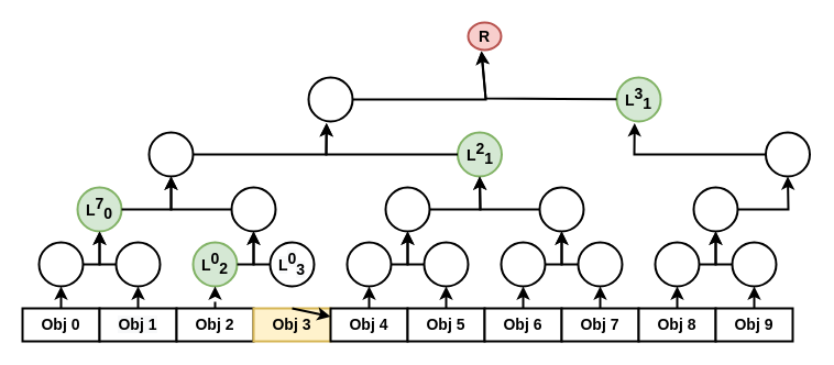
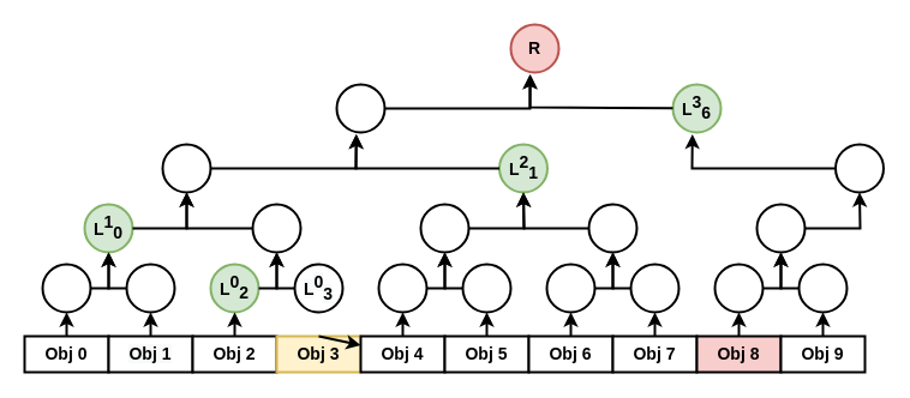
  <mxCell id="0" />
  <mxCell id="1" parent="0" />
  <mxCell id="2" value="Obj 0" style="rounded=0;whiteSpace=wrap;html=1;fontSize=14;fontStyle=1;strokeWidth=2;" vertex="1" parent="1"><mxGeometry x="20" y="280" width="70" height="30" as="geometry" /></mxCell>
  <mxCell id="3" value="&lt;span style=&quot;color: rgb(0, 0, 0); font-family: helvetica; font-size: 14px; font-style: normal; letter-spacing: normal; text-align: center; text-indent: 0px; text-transform: none; word-spacing: 0px; background-color: rgb(248, 249, 250); display: inline; float: none;&quot;&gt;Obj 1&lt;/span&gt;" style="rounded=0;whiteSpace=wrap;html=1;fontSize=14;fontStyle=1;strokeWidth=2;" vertex="1" parent="1"><mxGeometry x="90" y="280" width="70" height="30" as="geometry" /></mxCell>
  <mxCell id="4" value="" style="ellipse;whiteSpace=wrap;html=1;aspect=fixed;fontSize=14;fontStyle=1;strokeWidth=2;" vertex="1" parent="1"><mxGeometry x="35" y="220" width="40" height="40" as="geometry" /></mxCell>
  <mxCell id="5" value="" style="ellipse;whiteSpace=wrap;html=1;aspect=fixed;fontSize=14;fontStyle=1;strokeWidth=2;" vertex="1" parent="1"><mxGeometry x="105" y="220" width="40" height="40" as="geometry" /></mxCell>
- <mxCell id="6" value="&lt;span style=&quot;font-family: helvetica; font-size: 14px;&quot;&gt;L&lt;/span&gt;&lt;sup style=&quot;font-family: helvetica; font-size: 14px;&quot;&gt;7&lt;/sup&gt;&lt;sub style=&quot;font-family: helvetica; font-size: 14px;&quot;&gt;0&lt;/sub&gt;" style="ellipse;whiteSpace=wrap;html=1;aspect=fixed;fillColor=#d5e8d4;strokeColor=#82b366;fontSize=14;fontStyle=1;strokeWidth=2;" vertex="1" parent="1"><mxGeometry x="70" y="170" width="40" height="40" as="geometry" /></mxCell>
+ <mxCell id="6" value="&lt;span style=&quot;font-family: helvetica; font-size: 14px;&quot;&gt;L&lt;/span&gt;&lt;sup style=&quot;font-family: helvetica; font-size: 14px;&quot;&gt;1&lt;/sup&gt;&lt;sub style=&quot;font-family: helvetica; font-size: 14px;&quot;&gt;0&lt;/sub&gt;" style="ellipse;whiteSpace=wrap;html=1;aspect=fixed;fillColor=#d5e8d4;strokeColor=#82b366;fontSize=14;fontStyle=1;strokeWidth=2;" vertex="1" parent="1"><mxGeometry x="70" y="170" width="40" height="40" as="geometry" /></mxCell>
  <mxCell id="7" value="" style="endArrow=classic;html=1;entryX=0.5;entryY=1;entryDx=0;entryDy=0;exitX=0.5;exitY=0;exitDx=0;exitDy=0;fontSize=14;fontStyle=1;strokeWidth=2;" edge="1" parent="1" source="2" target="4"><mxGeometry width="50" height="50" relative="1" as="geometry"><mxPoint x="85" y="280" as="sourcePoint" /><mxPoint x="95" y="250" as="targetPoint" /></mxGeometry></mxCell>
  <mxCell id="8" value="" style="endArrow=classic;html=1;entryX=0.5;entryY=1;entryDx=0;entryDy=0;exitX=0.5;exitY=0;exitDx=0;exitDy=0;fontSize=14;fontStyle=1;strokeWidth=2;" edge="1" parent="1" source="3" target="5"><mxGeometry width="50" height="50" relative="1" as="geometry"><mxPoint x="230" y="280" as="sourcePoint" /><mxPoint x="230.023" y="240" as="targetPoint" /></mxGeometry></mxCell>
  <mxCell id="9" value="" style="endArrow=classic;html=1;entryX=0.5;entryY=1;entryDx=0;entryDy=0;rounded=0;fontSize=14;fontStyle=1;strokeWidth=2;" edge="1" parent="1" source="4" target="6"><mxGeometry width="50" height="50" relative="1" as="geometry"><mxPoint x="20" y="400" as="sourcePoint" /><mxPoint x="70" y="350" as="targetPoint" /><Array as="points"><mxPoint x="90" y="240" /></Array></mxGeometry></mxCell>
  <mxCell id="10" value="" style="endArrow=classic;html=1;rounded=0;exitX=0;exitY=0.5;exitDx=0;exitDy=0;entryX=0.5;entryY=1;entryDx=0;entryDy=0;fontSize=14;fontStyle=1;strokeWidth=2;" edge="1" parent="1" source="5" target="6"><mxGeometry width="50" height="50" relative="1" as="geometry"><mxPoint x="124.998" y="245.309" as="sourcePoint" /><mxPoint x="150" y="150" as="targetPoint" /><Array as="points"><mxPoint x="90" y="240" /></Array></mxGeometry></mxCell>
  <mxCell id="11" value="Obj 2" style="rounded=0;whiteSpace=wrap;html=1;fontSize=14;fontStyle=1;strokeWidth=2;" vertex="1" parent="1"><mxGeometry x="160" y="280" width="70" height="30" as="geometry" /></mxCell>
  <mxCell id="12" value="Obj 3" style="rounded=0;whiteSpace=wrap;html=1;fillColor=#fff2cc;strokeColor=#d6b656;fontSize=14;fontStyle=1;strokeWidth=2;" vertex="1" parent="1"><mxGeometry x="230" y="280" width="70" height="30" as="geometry" /></mxCell>
  <mxCell id="13" value="&lt;span style=&quot;font-family: helvetica; font-size: 14px;&quot;&gt;L&lt;/span&gt;&lt;sup style=&quot;font-family: helvetica; font-size: 14px;&quot;&gt;0&lt;/sup&gt;&lt;sub style=&quot;font-family: helvetica; font-size: 14px;&quot;&gt;2&lt;/sub&gt;" style="ellipse;whiteSpace=wrap;html=1;aspect=fixed;fillColor=#d5e8d4;strokeColor=#82b366;fontSize=14;fontStyle=1;strokeWidth=2;" vertex="1" parent="1"><mxGeometry x="175" y="220" width="40" height="40" as="geometry" /></mxCell>
  <mxCell id="14" value="&lt;span style=&quot;color: rgb(0, 0, 0); font-family: helvetica; font-size: 14px; font-style: normal; letter-spacing: normal; text-align: center; text-indent: 0px; text-transform: none; word-spacing: 0px; background-color: rgb(248, 249, 250); display: inline; float: none;&quot;&gt;L&lt;/span&gt;&lt;sup style=&quot;color: rgb(0, 0, 0); font-family: helvetica; font-style: normal; letter-spacing: normal; text-align: center; text-indent: 0px; text-transform: none; word-spacing: 0px; background-color: rgb(248, 249, 250); font-size: 14px;&quot;&gt;0&lt;/sup&gt;&lt;sub style=&quot;color: rgb(0, 0, 0); font-family: helvetica; font-style: normal; letter-spacing: normal; text-align: center; text-indent: 0px; text-transform: none; word-spacing: 0px; background-color: rgb(248, 249, 250); font-size: 14px;&quot;&gt;3&lt;/sub&gt;" style="ellipse;whiteSpace=wrap;html=1;aspect=fixed;fontSize=14;fontStyle=1;strokeWidth=2;" vertex="1" parent="1"><mxGeometry x="245" y="220" width="40" height="40" as="geometry" /></mxCell>
  <mxCell id="15" value="" style="ellipse;whiteSpace=wrap;html=1;aspect=fixed;fontSize=14;fontStyle=1;strokeWidth=2;" vertex="1" parent="1"><mxGeometry x="210" y="170" width="40" height="40" as="geometry" /></mxCell>
- <mxCell id="16" value="" style="endArrow=classic;html=1;entryX=0.5;entryY=1;entryDx=0;entryDy=0;exitX=0.5;exitY=0;exitDx=0;exitDy=0;fontSize=14;fontStyle=1;strokeWidth=2;dashed=1;" edge="1" parent="1" source="11" target="13"><mxGeometry width="50" height="50" relative="1" as="geometry"><mxPoint x="225" y="280" as="sourcePoint" /><mxPoint x="235" y="250" as="targetPoint" /></mxGeometry></mxCell>
+ <mxCell id="16" value="" style="endArrow=classic;html=1;entryX=0.5;entryY=1;entryDx=0;entryDy=0;exitX=0.5;exitY=0;exitDx=0;exitDy=0;fontSize=14;fontStyle=1;strokeWidth=2;" edge="1" parent="1" source="11" target="13"><mxGeometry width="50" height="50" relative="1" as="geometry"><mxPoint x="225" y="280" as="sourcePoint" /><mxPoint x="235" y="250" as="targetPoint" /></mxGeometry></mxCell>
  <mxCell id="17" value="" style="endArrow=classic;html=1;exitX=0.5;exitY=0;exitDx=0;exitDy=0;fontSize=14;fontStyle=1;strokeWidth=2;" edge="1" parent="1" source="12" target="20"><mxGeometry width="50" height="50" relative="1" as="geometry"><mxPoint x="370" y="280" as="sourcePoint" /><mxPoint x="370.023" y="240" as="targetPoint" /></mxGeometry></mxCell>
  <mxCell id="18" value="" style="endArrow=classic;html=1;entryX=0.5;entryY=1;entryDx=0;entryDy=0;rounded=0;fontSize=14;fontStyle=1;strokeWidth=2;" edge="1" parent="1" source="13" target="15"><mxGeometry width="50" height="50" relative="1" as="geometry"><mxPoint x="160" y="400" as="sourcePoint" /><mxPoint x="210" y="350" as="targetPoint" /><Array as="points"><mxPoint x="230" y="240" /></Array></mxGeometry></mxCell>
  <mxCell id="19" value="" style="endArrow=classic;html=1;rounded=0;exitX=0;exitY=0.5;exitDx=0;exitDy=0;entryX=0.5;entryY=1;entryDx=0;entryDy=0;fontSize=14;fontStyle=1;strokeWidth=2;" edge="1" parent="1" source="14" target="15"><mxGeometry width="50" height="50" relative="1" as="geometry"><mxPoint x="264.998" y="245.309" as="sourcePoint" /><mxPoint x="290" y="150" as="targetPoint" /><Array as="points"><mxPoint x="230" y="240" /></Array></mxGeometry></mxCell>
  <mxCell id="20" value="Obj 4" style="rounded=0;whiteSpace=wrap;html=1;fontSize=14;fontStyle=1;strokeWidth=2;" vertex="1" parent="1"><mxGeometry x="300" y="280" width="70" height="30" as="geometry" /></mxCell>
  <mxCell id="21" value="Obj 5" style="rounded=0;whiteSpace=wrap;html=1;fontSize=14;fontStyle=1;strokeWidth=2;" vertex="1" parent="1"><mxGeometry x="370" y="280" width="70" height="30" as="geometry" /></mxCell>
  <mxCell id="22" value="" style="ellipse;whiteSpace=wrap;html=1;aspect=fixed;fontSize=14;fontStyle=1;strokeWidth=2;" vertex="1" parent="1"><mxGeometry x="315" y="220" width="40" height="40" as="geometry" /></mxCell>
  <mxCell id="23" value="" style="ellipse;whiteSpace=wrap;html=1;aspect=fixed;fontSize=14;fontStyle=1;strokeWidth=2;" vertex="1" parent="1"><mxGeometry x="385" y="220" width="40" height="40" as="geometry" /></mxCell>
  <mxCell id="24" value="" style="ellipse;whiteSpace=wrap;html=1;aspect=fixed;fontSize=14;fontStyle=1;strokeWidth=2;" vertex="1" parent="1"><mxGeometry x="350" y="170" width="40" height="40" as="geometry" /></mxCell>
  <mxCell id="25" value="" style="endArrow=classic;html=1;entryX=0.5;entryY=1;entryDx=0;entryDy=0;exitX=0.5;exitY=0;exitDx=0;exitDy=0;fontSize=14;fontStyle=1;strokeWidth=2;" edge="1" parent="1" source="20" target="22"><mxGeometry width="50" height="50" relative="1" as="geometry"><mxPoint x="365" y="280" as="sourcePoint" /><mxPoint x="375" y="250" as="targetPoint" /></mxGeometry></mxCell>
  <mxCell id="26" value="" style="endArrow=classic;html=1;entryX=0.5;entryY=1;entryDx=0;entryDy=0;exitX=0.5;exitY=0;exitDx=0;exitDy=0;fontSize=14;fontStyle=1;strokeWidth=2;" edge="1" parent="1" source="21" target="23"><mxGeometry width="50" height="50" relative="1" as="geometry"><mxPoint x="510" y="280" as="sourcePoint" /><mxPoint x="510.023" y="240" as="targetPoint" /></mxGeometry></mxCell>
  <mxCell id="27" value="" style="endArrow=classic;html=1;entryX=0.5;entryY=1;entryDx=0;entryDy=0;rounded=0;fontSize=14;fontStyle=1;strokeWidth=2;" edge="1" parent="1" source="22" target="24"><mxGeometry width="50" height="50" relative="1" as="geometry"><mxPoint x="300" y="400" as="sourcePoint" /><mxPoint x="350" y="350" as="targetPoint" /><Array as="points"><mxPoint x="370" y="240" /></Array></mxGeometry></mxCell>
  <mxCell id="28" value="" style="endArrow=classic;html=1;rounded=0;exitX=0;exitY=0.5;exitDx=0;exitDy=0;entryX=0.5;entryY=1;entryDx=0;entryDy=0;fontSize=14;fontStyle=1;strokeWidth=2;" edge="1" parent="1" source="23" target="24"><mxGeometry width="50" height="50" relative="1" as="geometry"><mxPoint x="404.998" y="245.309" as="sourcePoint" /><mxPoint x="430" y="150" as="targetPoint" /><Array as="points"><mxPoint x="370" y="240" /></Array></mxGeometry></mxCell>
  <mxCell id="29" value="Obj 6" style="rounded=0;whiteSpace=wrap;html=1;fontSize=14;fontStyle=1;strokeWidth=2;" vertex="1" parent="1"><mxGeometry x="440" y="280" width="70" height="30" as="geometry" /></mxCell>
  <mxCell id="30" value="Obj 7" style="rounded=0;whiteSpace=wrap;html=1;fontSize=14;fontStyle=1;strokeWidth=2;" vertex="1" parent="1"><mxGeometry x="510" y="280" width="70" height="30" as="geometry" /></mxCell>
  <mxCell id="31" value="" style="ellipse;whiteSpace=wrap;html=1;aspect=fixed;fontSize=14;fontStyle=1;strokeWidth=2;" vertex="1" parent="1"><mxGeometry x="455" y="220" width="40" height="40" as="geometry" /></mxCell>
  <mxCell id="32" value="" style="ellipse;whiteSpace=wrap;html=1;aspect=fixed;fontSize=14;fontStyle=1;strokeWidth=2;" vertex="1" parent="1"><mxGeometry x="525" y="220" width="40" height="40" as="geometry" /></mxCell>
  <mxCell id="33" value="" style="ellipse;whiteSpace=wrap;html=1;aspect=fixed;fontSize=14;fontStyle=1;strokeWidth=2;" vertex="1" parent="1"><mxGeometry x="490" y="170" width="40" height="40" as="geometry" /></mxCell>
  <mxCell id="34" value="" style="endArrow=classic;html=1;entryX=0.5;entryY=1;entryDx=0;entryDy=0;exitX=0.5;exitY=0;exitDx=0;exitDy=0;fontSize=14;fontStyle=1;strokeWidth=2;" edge="1" parent="1" source="29" target="31"><mxGeometry width="50" height="50" relative="1" as="geometry"><mxPoint x="505" y="280" as="sourcePoint" /><mxPoint x="515" y="250" as="targetPoint" /></mxGeometry></mxCell>
  <mxCell id="35" value="" style="endArrow=classic;html=1;entryX=0.5;entryY=1;entryDx=0;entryDy=0;exitX=0.5;exitY=0;exitDx=0;exitDy=0;fontSize=14;fontStyle=1;strokeWidth=2;" edge="1" parent="1" source="30" target="32"><mxGeometry width="50" height="50" relative="1" as="geometry"><mxPoint x="650" y="280" as="sourcePoint" /><mxPoint x="650.023" y="240" as="targetPoint" /></mxGeometry></mxCell>
  <mxCell id="36" value="" style="endArrow=classic;html=1;entryX=0.5;entryY=1;entryDx=0;entryDy=0;rounded=0;fontSize=14;fontStyle=1;strokeWidth=2;" edge="1" parent="1" source="31" target="33"><mxGeometry width="50" height="50" relative="1" as="geometry"><mxPoint x="440" y="400" as="sourcePoint" /><mxPoint x="490" y="350" as="targetPoint" /><Array as="points"><mxPoint x="510" y="240" /></Array></mxGeometry></mxCell>
  <mxCell id="37" value="" style="endArrow=classic;html=1;rounded=0;exitX=0;exitY=0.5;exitDx=0;exitDy=0;entryX=0.5;entryY=1;entryDx=0;entryDy=0;fontSize=14;fontStyle=1;strokeWidth=2;" edge="1" parent="1" source="32" target="33"><mxGeometry width="50" height="50" relative="1" as="geometry"><mxPoint x="544.998" y="245.309" as="sourcePoint" /><mxPoint x="570" y="150" as="targetPoint" /><Array as="points"><mxPoint x="510" y="240" /></Array></mxGeometry></mxCell>
- <mxCell id="38" value="Obj 8" style="rounded=0;whiteSpace=wrap;html=1;fontSize=14;fontStyle=1;strokeWidth=2;" vertex="1" parent="1"><mxGeometry x="580" y="280" width="70" height="30" as="geometry" /></mxCell>
+ <mxCell id="38" value="Obj 8" style="rounded=0;whiteSpace=wrap;html=1;fontSize=14;fontStyle=1;strokeWidth=2;fillColor=#f8cecc;" vertex="1" parent="1"><mxGeometry x="580" y="280" width="70" height="30" as="geometry" /></mxCell>
  <mxCell id="39" value="Obj 9" style="rounded=0;whiteSpace=wrap;html=1;fontSize=14;fontStyle=1;strokeWidth=2;" vertex="1" parent="1"><mxGeometry x="650" y="280" width="70" height="30" as="geometry" /></mxCell>
  <mxCell id="40" value="" style="ellipse;whiteSpace=wrap;html=1;aspect=fixed;fontSize=14;fontStyle=1;strokeWidth=2;" vertex="1" parent="1"><mxGeometry x="595" y="220" width="40" height="40" as="geometry" /></mxCell>
  <mxCell id="41" value="" style="ellipse;whiteSpace=wrap;html=1;aspect=fixed;fontSize=14;fontStyle=1;strokeWidth=2;" vertex="1" parent="1"><mxGeometry x="665" y="220" width="40" height="40" as="geometry" /></mxCell>
  <mxCell id="42" value="" style="ellipse;whiteSpace=wrap;html=1;aspect=fixed;fontSize=14;fontStyle=1;strokeWidth=2;" vertex="1" parent="1"><mxGeometry x="630" y="170" width="40" height="40" as="geometry" /></mxCell>
  <mxCell id="43" value="" style="endArrow=classic;html=1;entryX=0.5;entryY=1;entryDx=0;entryDy=0;exitX=0.5;exitY=0;exitDx=0;exitDy=0;fontSize=14;fontStyle=1;strokeWidth=2;" edge="1" parent="1" source="38" target="40"><mxGeometry width="50" height="50" relative="1" as="geometry"><mxPoint x="645" y="280" as="sourcePoint" /><mxPoint x="655" y="250" as="targetPoint" /></mxGeometry></mxCell>
  <mxCell id="44" value="" style="endArrow=classic;html=1;entryX=0.5;entryY=1;entryDx=0;entryDy=0;exitX=0.5;exitY=0;exitDx=0;exitDy=0;fontSize=14;fontStyle=1;strokeWidth=2;" edge="1" parent="1" source="39" target="41"><mxGeometry width="50" height="50" relative="1" as="geometry"><mxPoint x="790" y="280" as="sourcePoint" /><mxPoint x="790.023" y="240" as="targetPoint" /></mxGeometry></mxCell>
  <mxCell id="45" value="" style="endArrow=classic;html=1;entryX=0.5;entryY=1;entryDx=0;entryDy=0;rounded=0;fontSize=14;fontStyle=1;strokeWidth=2;" edge="1" parent="1" source="40" target="42"><mxGeometry width="50" height="50" relative="1" as="geometry"><mxPoint x="580" y="400" as="sourcePoint" /><mxPoint x="630" y="350" as="targetPoint" /><Array as="points"><mxPoint x="650" y="240" /></Array></mxGeometry></mxCell>
  <mxCell id="46" value="" style="endArrow=classic;html=1;rounded=0;exitX=0;exitY=0.5;exitDx=0;exitDy=0;entryX=0.5;entryY=1;entryDx=0;entryDy=0;fontSize=14;fontStyle=1;strokeWidth=2;" edge="1" parent="1" source="41" target="42"><mxGeometry width="50" height="50" relative="1" as="geometry"><mxPoint x="684.998" y="245.309" as="sourcePoint" /><mxPoint x="710" y="150" as="targetPoint" /><Array as="points"><mxPoint x="650" y="240" /></Array></mxGeometry></mxCell>
  <mxCell id="47" value="" style="ellipse;whiteSpace=wrap;html=1;aspect=fixed;fontSize=14;fontStyle=1;strokeWidth=2;" vertex="1" parent="1"><mxGeometry x="135" y="120" width="40" height="40" as="geometry" /></mxCell>
  <mxCell id="48" value="" style="endArrow=classic;html=1;entryX=0.5;entryY=1;entryDx=0;entryDy=0;rounded=0;exitX=1;exitY=0.5;exitDx=0;exitDy=0;fontSize=14;fontStyle=1;strokeWidth=2;" edge="1" parent="1" source="6" target="47"><mxGeometry width="50" height="50" relative="1" as="geometry"><mxPoint x="120" y="193" as="sourcePoint" /><mxPoint x="100" y="220" as="targetPoint" /><Array as="points"><mxPoint x="155" y="190" /></Array></mxGeometry></mxCell>
  <mxCell id="49" value="" style="endArrow=classic;html=1;entryX=0.5;entryY=1;entryDx=0;entryDy=0;rounded=0;exitX=0;exitY=0.5;exitDx=0;exitDy=0;fontSize=14;fontStyle=1;strokeWidth=2;" edge="1" parent="1" source="15" target="47"><mxGeometry width="50" height="50" relative="1" as="geometry"><mxPoint x="119.6" y="203.2" as="sourcePoint" /><mxPoint x="175.2" y="170" as="targetPoint" /><Array as="points"><mxPoint x="155" y="190" /></Array></mxGeometry></mxCell>
  <mxCell id="50" value="&lt;span style=&quot;font-family: helvetica; font-size: 14px;&quot;&gt;L&lt;/span&gt;&lt;sup style=&quot;font-family: helvetica; font-size: 14px;&quot;&gt;2&lt;/sup&gt;&lt;sub style=&quot;font-family: helvetica; font-size: 14px;&quot;&gt;1&lt;/sub&gt;" style="ellipse;whiteSpace=wrap;html=1;aspect=fixed;fillColor=#d5e8d4;strokeColor=#82b366;fontSize=14;fontStyle=1;strokeWidth=2;" vertex="1" parent="1"><mxGeometry x="415.5" y="120" width="40" height="40" as="geometry" /></mxCell>
  <mxCell id="51" value="" style="endArrow=classic;html=1;entryX=0.5;entryY=1;entryDx=0;entryDy=0;rounded=0;exitX=1;exitY=0.5;exitDx=0;exitDy=0;fontSize=14;fontStyle=1;strokeWidth=2;" edge="1" parent="1" source="24" target="50"><mxGeometry width="50" height="50" relative="1" as="geometry"><mxPoint x="390.214" y="195.143" as="sourcePoint" /><mxPoint x="380.5" y="225" as="targetPoint" /><Array as="points"><mxPoint x="436" y="190" /></Array></mxGeometry></mxCell>
  <mxCell id="52" value="" style="endArrow=classic;html=1;entryX=0.5;entryY=1;entryDx=0;entryDy=0;rounded=0;exitX=0;exitY=0.5;exitDx=0;exitDy=0;fontSize=14;fontStyle=1;strokeWidth=2;" edge="1" parent="1" source="33" target="50"><mxGeometry width="50" height="50" relative="1" as="geometry"><mxPoint x="490.214" y="195.143" as="sourcePoint" /><mxPoint x="455.7" y="175" as="targetPoint" /><Array as="points"><mxPoint x="436" y="190" /></Array></mxGeometry></mxCell>
  <mxCell id="53" value="" style="endArrow=classic;html=1;entryX=0.407;entryY=1.039;entryDx=0;entryDy=0;entryPerimeter=0;strokeColor=#000000;rounded=0;fontSize=14;fontStyle=1;strokeWidth=2;" edge="1" parent="1" target="54"><mxGeometry width="50" height="50" relative="1" as="geometry"><mxPoint x="175" y="140" as="sourcePoint" /><mxPoint x="280" y="140" as="targetPoint" /><Array as="points"><mxPoint x="296" y="140" /></Array></mxGeometry></mxCell>
  <mxCell id="54" value="" style="ellipse;whiteSpace=wrap;html=1;aspect=fixed;fontSize=14;fontStyle=1;strokeWidth=2;" vertex="1" parent="1"><mxGeometry x="280" y="70" width="40" height="40" as="geometry" /></mxCell>
  <mxCell id="55" value="" style="endArrow=classic;html=1;entryX=0.407;entryY=1.039;entryDx=0;entryDy=0;entryPerimeter=0;strokeColor=#000000;rounded=0;exitX=0;exitY=0.5;exitDx=0;exitDy=0;fontSize=14;fontStyle=1;strokeWidth=2;" edge="1" parent="1" source="50" target="54"><mxGeometry width="50" height="50" relative="1" as="geometry"><mxPoint x="185" y="150" as="sourcePoint" /><mxPoint x="306.286" y="121.571" as="targetPoint" /><Array as="points"><mxPoint x="296" y="140" /></Array></mxGeometry></mxCell>
  <mxCell id="56" value="" style="ellipse;whiteSpace=wrap;html=1;aspect=fixed;fontSize=14;fontStyle=1;strokeWidth=2;" vertex="1" parent="1"><mxGeometry x="695.5" y="120" width="40" height="40" as="geometry" /></mxCell>
  <mxCell id="57" value="" style="endArrow=classic;html=1;entryX=0.5;entryY=1;entryDx=0;entryDy=0;rounded=0;fontSize=14;fontStyle=1;strokeWidth=2;" edge="1" parent="1" source="42" target="56"><mxGeometry width="50" height="50" relative="1" as="geometry"><mxPoint x="670.023" y="190" as="sourcePoint" /><mxPoint x="660.5" y="225" as="targetPoint" /><Array as="points"><mxPoint x="716" y="190" /></Array></mxGeometry></mxCell>
- <mxCell id="58" value="&lt;span style=&quot;font-family: helvetica; font-size: 14px;&quot;&gt;L&lt;/span&gt;&lt;sup style=&quot;font-family: helvetica; font-size: 14px;&quot;&gt;3&lt;/sup&gt;&lt;sub style=&quot;font-family: helvetica; font-size: 14px;&quot;&gt;1&lt;/sub&gt;" style="ellipse;whiteSpace=wrap;html=1;aspect=fixed;fillColor=#d5e8d4;strokeColor=#82b366;fontSize=14;fontStyle=1;strokeWidth=2;" vertex="1" parent="1"><mxGeometry x="560" y="70" width="40" height="40" as="geometry" /></mxCell>
+ <mxCell id="58" value="&lt;span style=&quot;font-family: helvetica; font-size: 14px;&quot;&gt;L&lt;/span&gt;&lt;sup style=&quot;font-family: helvetica; font-size: 14px;&quot;&gt;3&lt;/sup&gt;&lt;sub style=&quot;font-family: helvetica; font-size: 14px;&quot;&gt;6&lt;/sub&gt;" style="ellipse;whiteSpace=wrap;html=1;aspect=fixed;fillColor=#d5e8d4;strokeColor=#82b366;fontSize=14;fontStyle=1;strokeWidth=2;" vertex="1" parent="1"><mxGeometry x="560" y="70" width="40" height="40" as="geometry" /></mxCell>
  <mxCell id="59" value="" style="endArrow=classic;html=1;entryX=0.407;entryY=1.039;entryDx=0;entryDy=0;entryPerimeter=0;strokeColor=#000000;rounded=0;fontSize=14;fontStyle=1;strokeWidth=2;" edge="1" parent="1" source="56" target="58"><mxGeometry width="50" height="50" relative="1" as="geometry"><mxPoint x="695.333" y="140" as="sourcePoint" /><mxPoint x="586.286" y="121.571" as="targetPoint" /><Array as="points"><mxPoint x="576" y="140" /></Array></mxGeometry></mxCell>
  <mxCell id="60" value="" style="endArrow=classic;html=1;entryX=0.407;entryY=1.039;entryDx=0;entryDy=0;entryPerimeter=0;strokeColor=#000000;rounded=0;fontSize=14;fontStyle=1;strokeWidth=2;" edge="1" parent="1" source="54" target="61"><mxGeometry width="50" height="50" relative="1" as="geometry"><mxPoint x="320" y="90" as="sourcePoint" /><mxPoint x="425" y="90" as="targetPoint" /><Array as="points"><mxPoint x="441" y="90" /></Array></mxGeometry></mxCell>
- <mxCell id="61" value="R" style="ellipse;whiteSpace=wrap;html=1;aspect=fixed;fillColor=#f8cecc;strokeColor=#b85450;fontSize=14;fontStyle=1;strokeWidth=2;" vertex="1" parent="1"><mxGeometry x="425" y="20" width="30" height="25" as="geometry" /></mxCell>
+ <mxCell id="61" value="R" style="ellipse;whiteSpace=wrap;html=1;aspect=fixed;fillColor=#f8cecc;strokeColor=#b85450;fontSize=14;fontStyle=1;strokeWidth=2;" vertex="1" parent="1"><mxGeometry x="425" y="20" width="40" height="40" as="geometry" /></mxCell>
  <mxCell id="62" value="" style="endArrow=classic;html=1;entryX=0.396;entryY=1.046;entryDx=0;entryDy=0;entryPerimeter=0;strokeColor=#000000;rounded=0;fontSize=14;fontStyle=1;strokeWidth=2;" edge="1" parent="1" source="58" target="61"><mxGeometry width="50" height="50" relative="1" as="geometry"><mxPoint x="330" y="100" as="sourcePoint" /><mxPoint x="451.429" y="71.286" as="targetPoint" /><Array as="points"><mxPoint x="441" y="89" /></Array></mxGeometry></mxCell>
